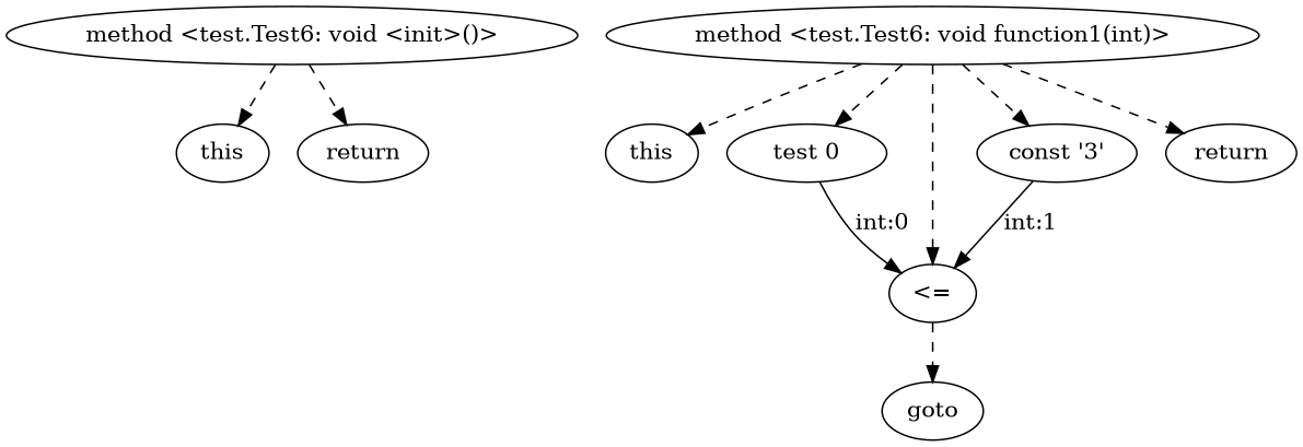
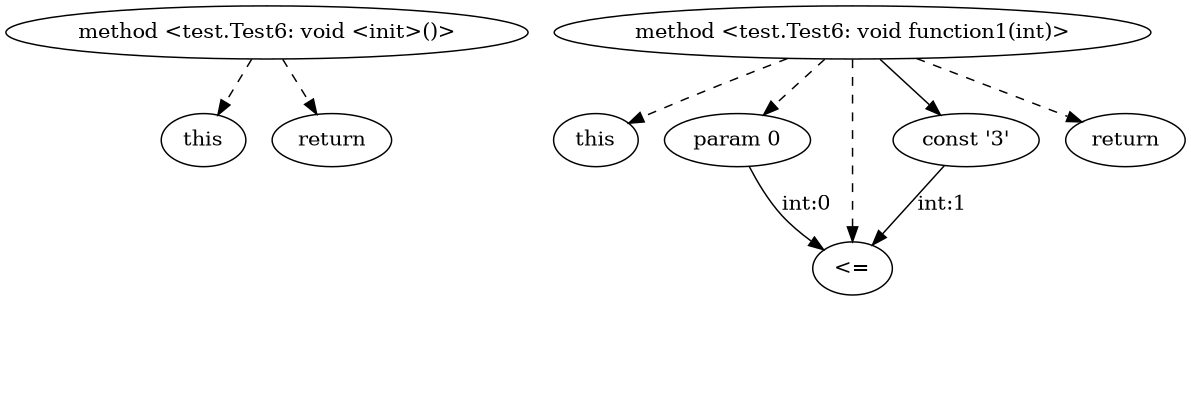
  digraph {
    edge [style=dashed]
    n1 [label="method <test.Test6: void <init>()>"]
    n2 [label=this]
    n3 [label=return]
    n4 [label="method <test.Test6: void function1(int)>"]
    n5 [label=this]
-   n6 [label="test 0"]
+   n6 [label="param 0"]
    n7 [label="<="]
    n8 [label="const '3'"]
    n9 [label=return]
-   n10 [label=goto]
    n1 -> n2
    n1 -> n3
    n4 -> n5
    n4 -> n6
    n4 -> n7
-   n4 -> n8
+   n4 -> n8 [style=solid]
    n4 -> n9
    n6 -> n7 [label="int:0" style=""]
-   n7 -> n10
    n8 -> n7 [label="int:1" style=""]
  }
